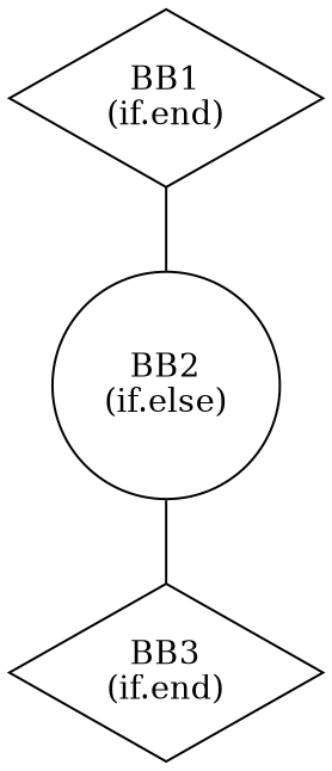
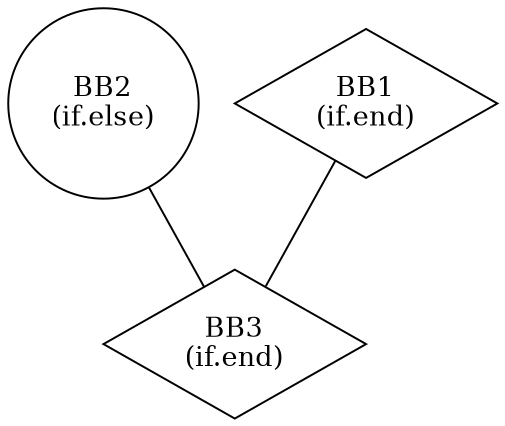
  strict graph {
    fontname="DejaVu Serif"
    node [fontname="DejaVu Serif" shape=diamond]
    edge [fontname="DejaVu Serif"]
    n1 [label="BB2\n(if.else)" shape=circle]
    n2 [label="BB3\n(if.end)"]
    n3 [label="BB1\n(if.end)"]
    n1 -- n2
-   n3 -- n1
+   n3 -- n2
  }
